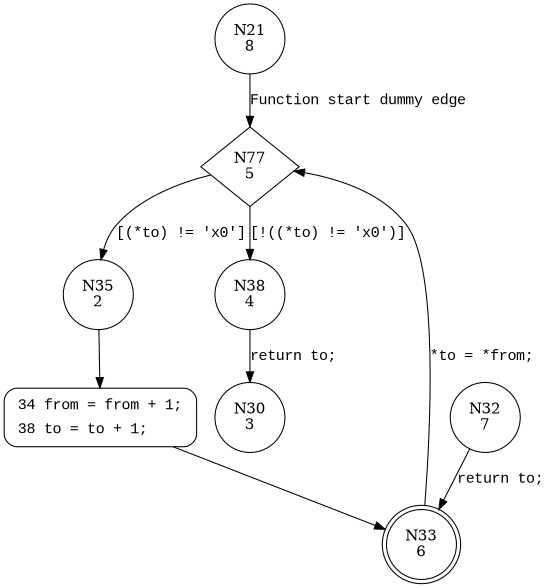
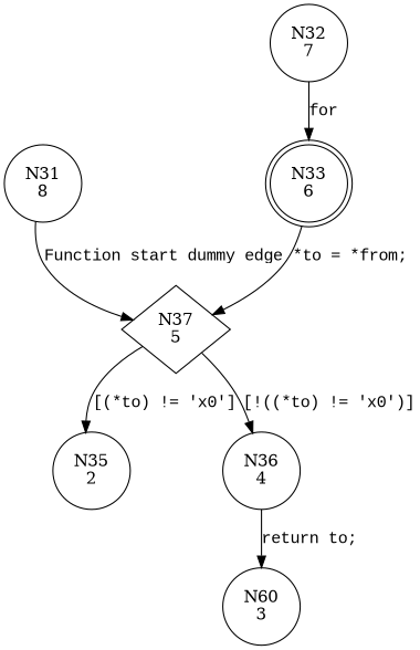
  digraph {
    node [shape=circle]
    edge [fontname="Courier New"]
-   n1 [label="N21\n8"]
-   n2 [label="N77\n5" shape=diamond]
+   n1 [label="N31\n8"]
+   n2 [label="N37\n5" shape=diamond]
    n3 [label="N32\n7"]
    n4 [label="N33\n6" shape=doublecircle]
    n5 [label="N35\n2"]
-   n6 [label="N38\n4"]
-   n7 [fillcolor=white fontname="Courier New" label=<<table border="0" cellborder="0" cellpadding="3" bgcolor="white"><tr><td align="right">34</td><td align="left">from = from + 1;</td></tr><tr><td align="right">38</td><td align="left">to = to + 1;</td></tr></table>> penwidth=1 shape=Mrecord style="filled,bold"]
-   n8 [label="N30\n3"]
+   n6 [label="N36\n4"]
+   n8 [label="N60\n3"]
    n1 -> n2 [label="Function start dummy edge"]
    n2 -> n5 [label="[(*to) != '\x0']"]
    n2 -> n6 [label="[!((*to) != '\x0')]"]
-   n3 -> n4 [label="return to;"]
+   n3 -> n4 [label=for]
    n4 -> n2 [label="*to = *from;"]
-   n5 -> n7
    n6 -> n8 [label="return to;"]
-   n7 -> n4 [fontname=""]
  }
